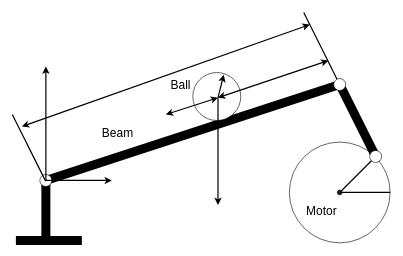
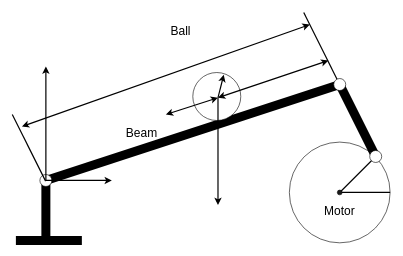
  <mxCell id="0" />
  <mxCell id="1" parent="0" />
  <mxCell id="2" value="" style="endArrow=none;html=1;strokeWidth=15;" edge="1" parent="1"><mxGeometry width="50" height="50" relative="1" as="geometry"><mxPoint x="76" y="300" as="sourcePoint" /><mxPoint x="566" y="140" as="targetPoint" /></mxGeometry></mxCell>
  <mxCell id="3" value="" style="ellipse;whiteSpace=wrap;html=1;aspect=fixed;" vertex="1" parent="1"><mxGeometry x="482" y="236" width="168" height="168" as="geometry" /></mxCell>
  <mxCell id="4" value="" style="endArrow=none;html=1;strokeWidth=15;" edge="1" parent="1"><mxGeometry width="50" height="50" relative="1" as="geometry"><mxPoint x="626" y="260" as="sourcePoint" /><mxPoint x="566" y="140" as="targetPoint" /></mxGeometry></mxCell>
  <mxCell id="5" value="" style="ellipse;whiteSpace=wrap;html=1;aspect=fixed;" vertex="1" parent="1"><mxGeometry x="556" y="130" width="20" height="20" as="geometry" /></mxCell>
  <mxCell id="6" value="" style="endArrow=none;html=1;strokeWidth=15;entryX=0.5;entryY=0.5;entryDx=0;entryDy=0;entryPerimeter=0;" edge="1" parent="1" target="7"><mxGeometry width="50" height="50" relative="1" as="geometry"><mxPoint x="76" y="400" as="sourcePoint" /><mxPoint x="106" y="320" as="targetPoint" /></mxGeometry></mxCell>
  <mxCell id="7" value="" style="ellipse;whiteSpace=wrap;html=1;aspect=fixed;" vertex="1" parent="1"><mxGeometry x="66" y="290" width="20" height="20" as="geometry" /></mxCell>
  <mxCell id="8" value="" style="endArrow=none;html=1;strokeWidth=15;" edge="1" parent="1"><mxGeometry width="50" height="50" relative="1" as="geometry"><mxPoint x="26" y="400" as="sourcePoint" /><mxPoint x="136" y="400" as="targetPoint" /></mxGeometry></mxCell>
  <mxCell id="9" value="" style="ellipse;whiteSpace=wrap;html=1;aspect=fixed;" vertex="1" parent="1"><mxGeometry x="616" y="250" width="20" height="20" as="geometry" /></mxCell>
  <mxCell id="10" value="" style="endArrow=none;html=1;strokeWidth=2;" edge="1" parent="1" target="9"><mxGeometry width="50" height="50" relative="1" as="geometry"><mxPoint x="566" y="320" as="sourcePoint" /><mxPoint x="486" y="240" as="targetPoint" /></mxGeometry></mxCell>
  <mxCell id="11" value="" style="endArrow=none;html=1;strokeWidth=2;entryX=1;entryY=0.5;entryDx=0;entryDy=0;" edge="1" parent="1" target="3"><mxGeometry width="50" height="50" relative="1" as="geometry"><mxPoint x="566" y="320" as="sourcePoint" /><mxPoint x="746" y="160" as="targetPoint" /></mxGeometry></mxCell>
  <mxCell id="12" value="" style="ellipse;whiteSpace=wrap;html=1;aspect=fixed;fillColor=#1A1A1A;" vertex="1" parent="1"><mxGeometry x="562" y="316" width="8" height="8" as="geometry" /></mxCell>
  <mxCell id="13" value="" style="endArrow=none;html=1;strokeWidth=2;" edge="1" parent="1" target="5"><mxGeometry width="50" height="50" relative="1" as="geometry"><mxPoint x="506" y="20" as="sourcePoint" /><mxPoint x="566" y="140" as="targetPoint" /></mxGeometry></mxCell>
  <mxCell id="14" value="" style="endArrow=none;html=1;strokeWidth=2;" edge="1" parent="1"><mxGeometry width="50" height="50" relative="1" as="geometry"><mxPoint x="20" y="190" as="sourcePoint" /><mxPoint x="75.528" y="301.056" as="targetPoint" /></mxGeometry></mxCell>
  <mxCell id="15" value="" style="ellipse;whiteSpace=wrap;html=1;aspect=fixed;fillColor=#FFFFFF;" vertex="1" parent="1"><mxGeometry x="321" y="120" width="80" height="80" as="geometry" /></mxCell>
  <mxCell id="16" style="edgeStyle=orthogonalEdgeStyle;rounded=0;orthogonalLoop=1;jettySize=auto;html=1;strokeWidth=2;exitX=0.5;exitY=0.513;exitDx=0;exitDy=0;exitPerimeter=0;" edge="1" parent="1"><mxGeometry relative="1" as="geometry"><mxPoint x="363" y="340.96" as="targetPoint" /><mxPoint x="363" y="162" as="sourcePoint" /><Array as="points"><mxPoint x="363" y="230.96" /><mxPoint x="363" y="230.96" /></Array></mxGeometry></mxCell>
  <mxCell id="17" value="" style="endArrow=classic;startArrow=classic;html=1;strokeWidth=2;" edge="1" parent="1"><mxGeometry width="50" height="50" relative="1" as="geometry"><mxPoint x="363" y="162" as="sourcePoint" /><mxPoint x="547" y="100" as="targetPoint" /></mxGeometry></mxCell>
  <mxCell id="18" value="" style="endArrow=classic;startArrow=classic;html=1;strokeWidth=2;" edge="1" parent="1"><mxGeometry width="50" height="50" relative="1" as="geometry"><mxPoint x="276" y="190" as="sourcePoint" /><mxPoint x="363" y="162" as="targetPoint" /></mxGeometry></mxCell>
  <mxCell id="19" value="" style="endArrow=classic;html=1;strokeWidth=2;" edge="1" parent="1"><mxGeometry width="50" height="50" relative="1" as="geometry"><mxPoint x="76" y="300" as="sourcePoint" /><mxPoint x="186" y="300" as="targetPoint" /></mxGeometry></mxCell>
  <mxCell id="20" value="" style="endArrow=classic;html=1;strokeWidth=2;" edge="1" parent="1"><mxGeometry width="50" height="50" relative="1" as="geometry"><mxPoint x="76" y="300" as="sourcePoint" /><mxPoint x="76" y="110" as="targetPoint" /></mxGeometry></mxCell>
  <mxCell id="21" value="" style="endArrow=classic;html=1;strokeWidth=2;entryX=0.645;entryY=0.046;entryDx=0;entryDy=0;entryPerimeter=0;" edge="1" parent="1" target="15"><mxGeometry width="50" height="50" relative="1" as="geometry"><mxPoint x="363" y="162" as="sourcePoint" /><mxPoint x="366" y="110" as="targetPoint" /></mxGeometry></mxCell>
  <mxCell id="22" value="" style="endArrow=classic;startArrow=classic;html=1;strokeWidth=2;" edge="1" parent="1"><mxGeometry width="50" height="50" relative="1" as="geometry"><mxPoint x="36" y="210" as="sourcePoint" /><mxPoint x="516" y="40" as="targetPoint" /></mxGeometry></mxCell>
- <mxCell id="23" value="&lt;font style=&quot;font-size: 20px&quot;&gt;Motor&lt;/font&gt;" style="text;html=1;strokeColor=none;fillColor=none;align=center;verticalAlign=middle;whiteSpace=wrap;rounded=0;" vertex="1" parent="1"><mxGeometry x="516" y="340" width="40" height="20" as="geometry" /></mxCell>
- <mxCell id="24" value="&lt;font style=&quot;font-size: 20px&quot;&gt;Ball&lt;/font&gt;" style="text;html=1;strokeColor=none;fillColor=none;align=center;verticalAlign=middle;whiteSpace=wrap;rounded=0;" vertex="1" parent="1"><mxGeometry x="281" y="130" width="40" height="20" as="geometry" /></mxCell>
- <mxCell id="25" value="&lt;font style=&quot;font-size: 20px&quot;&gt;Beam&lt;/font&gt;" style="text;html=1;strokeColor=none;fillColor=none;align=center;verticalAlign=middle;whiteSpace=wrap;rounded=0;" vertex="1" parent="1"><mxGeometry x="176" y="210" width="40" height="20" as="geometry" /></mxCell>
+ <mxCell id="23" value="&lt;font style=&quot;font-size: 20px&quot;&gt;Motor&lt;/font&gt;" style="text;html=1;strokeColor=none;fillColor=none;align=center;verticalAlign=middle;whiteSpace=wrap;rounded=0;" vertex="1" parent="1"><mxGeometry x="546" y="340" width="40" height="20" as="geometry" /></mxCell>
+ <mxCell id="24" value="&lt;font style=&quot;font-size: 20px&quot;&gt;Ball&lt;/font&gt;" style="text;html=1;strokeColor=none;fillColor=none;align=center;verticalAlign=middle;whiteSpace=wrap;rounded=0;" vertex="1" parent="1"><mxGeometry x="281" y="40" width="40" height="20" as="geometry" /></mxCell>
+ <mxCell id="25" value="&lt;font style=&quot;font-size: 20px&quot;&gt;Beam&lt;/font&gt;" style="text;html=1;strokeColor=none;fillColor=none;align=center;verticalAlign=middle;whiteSpace=wrap;rounded=0;" vertex="1" parent="1"><mxGeometry x="216" y="210" width="40" height="20" as="geometry" /></mxCell>
